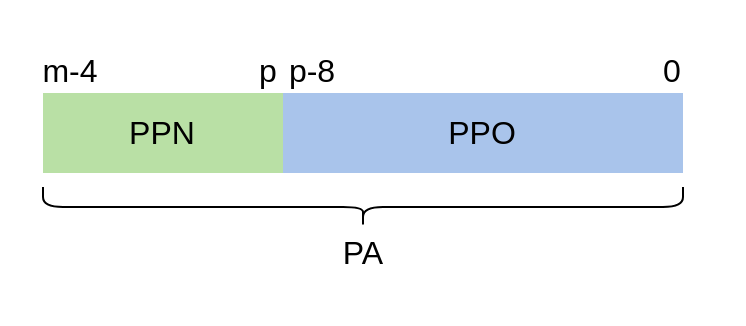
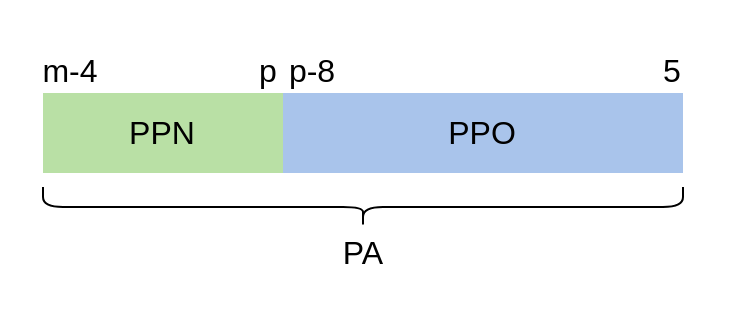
  <mxCell id="0" />
  <mxCell id="1" parent="0" />
  <mxCell id="2" value="PPN" style="rounded=0;whiteSpace=wrap;html=1;fillColor=#B9E0A5;gradientColor=none;strokeColor=none;fontSize=16;" vertex="1" parent="1"><mxGeometry x="21" y="46" width="120" height="40" as="geometry" /></mxCell>
  <mxCell id="3" value="PPO" style="rounded=0;whiteSpace=wrap;html=1;fillColor=#A9C4EB;gradientColor=none;strokeColor=none;fontSize=16;" vertex="1" parent="1"><mxGeometry x="141" y="46" width="200" height="40" as="geometry" /></mxCell>
  <mxCell id="4" value="" style="shape=curlyBracket;whiteSpace=wrap;html=1;rounded=1;flipH=1;labelPosition=right;verticalLabelPosition=middle;align=left;verticalAlign=middle;fontSize=16;fillColor=#A9C4EB;gradientColor=none;direction=north;strokeWidth=1;" vertex="1" parent="1"><mxGeometry x="21" y="93" width="320" height="20" as="geometry" /></mxCell>
  <mxCell id="5" value="PA" style="text;html=1;strokeColor=none;fillColor=none;align=center;verticalAlign=middle;whiteSpace=wrap;rounded=0;fontSize=16;" vertex="1" parent="1"><mxGeometry x="164" y="111" width="35" height="30" as="geometry" /></mxCell>
- <mxCell id="6" value="0" style="text;html=1;strokeColor=none;fillColor=none;align=center;verticalAlign=middle;whiteSpace=wrap;rounded=0;fontSize=16;fontStyle=0" vertex="1" parent="1"><mxGeometry x="321" y="20" width="30" height="30" as="geometry" /></mxCell>
+ <mxCell id="6" value="5" style="text;html=1;strokeColor=none;fillColor=none;align=center;verticalAlign=middle;whiteSpace=wrap;rounded=0;fontSize=16;fontStyle=0" vertex="1" parent="1"><mxGeometry x="321" y="20" width="30" height="30" as="geometry" /></mxCell>
  <mxCell id="7" value="m-4" style="text;html=1;strokeColor=none;fillColor=none;align=center;verticalAlign=middle;whiteSpace=wrap;rounded=0;fontSize=16;" vertex="1" parent="1"><mxGeometry x="20" y="20" width="30" height="30" as="geometry" /></mxCell>
  <mxCell id="8" value="p-8" style="text;html=1;strokeColor=none;fillColor=none;align=center;verticalAlign=middle;whiteSpace=wrap;rounded=0;fontSize=16;fontStyle=0" vertex="1" parent="1"><mxGeometry x="141" y="20" width="30" height="30" as="geometry" /></mxCell>
  <mxCell id="9" value="p" style="text;html=1;strokeColor=none;fillColor=none;align=center;verticalAlign=middle;whiteSpace=wrap;rounded=0;fontSize=16;fontStyle=0" vertex="1" parent="1"><mxGeometry x="119" y="20" width="30" height="30" as="geometry" /></mxCell>
